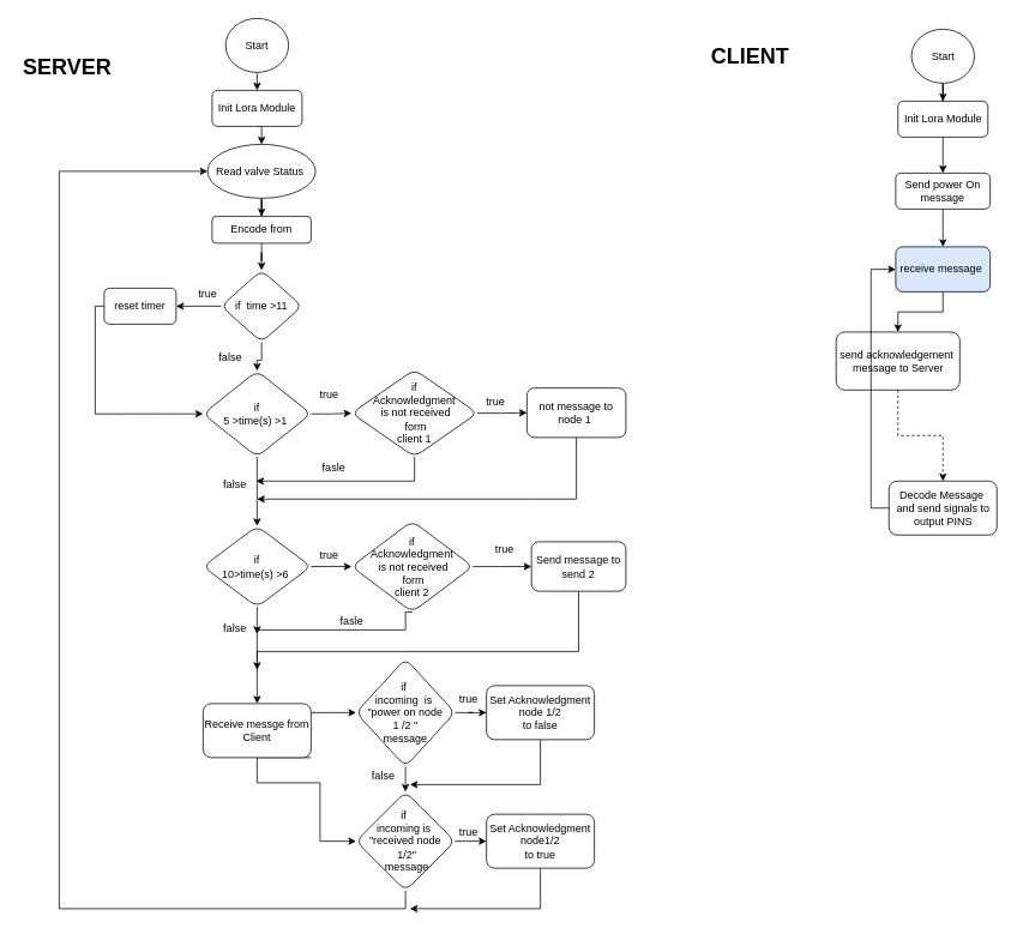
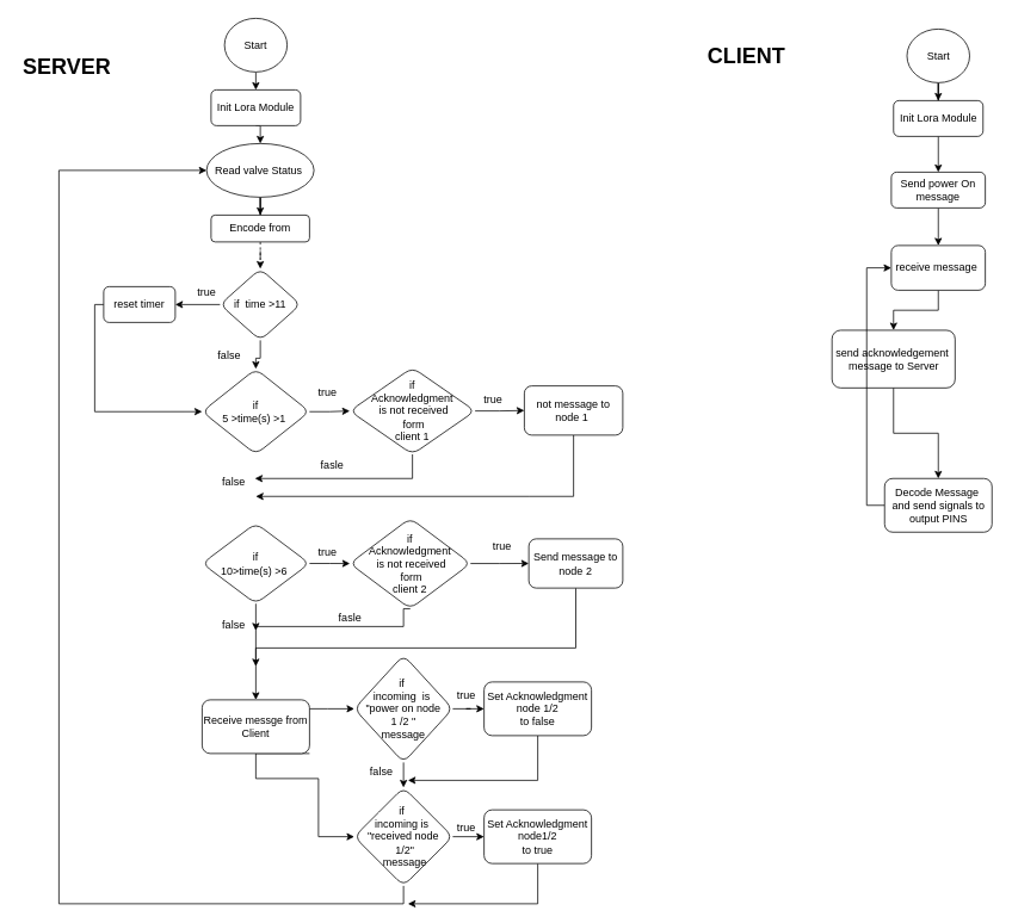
  <mxCell id="0" />
  <mxCell id="1" parent="0" />
  <mxCell id="2" value="" style="edgeStyle=orthogonalEdgeStyle;rounded=0;orthogonalLoop=1;jettySize=auto;html=1;" edge="1" parent="1" source="3" target="9"><mxGeometry relative="1" as="geometry" /></mxCell>
  <mxCell id="3" value="Read valve Status&amp;nbsp;" style="ellipse;whiteSpace=wrap;html=1;" vertex="1" parent="1"><mxGeometry x="230" y="160" width="120" height="60" as="geometry" /></mxCell>
  <mxCell id="4" style="edgeStyle=orthogonalEdgeStyle;rounded=0;orthogonalLoop=1;jettySize=auto;html=1;exitX=0.5;exitY=1;exitDx=0;exitDy=0;entryX=0.5;entryY=0;entryDx=0;entryDy=0;" edge="1" parent="1" source="5" target="7"><mxGeometry relative="1" as="geometry" /></mxCell>
  <mxCell id="5" value="Start" style="ellipse;whiteSpace=wrap;html=1;" vertex="1" parent="1"><mxGeometry x="250" width="70" height="60" as="geometry" y="20" /></mxCell>
  <mxCell id="6" style="edgeStyle=orthogonalEdgeStyle;rounded=0;orthogonalLoop=1;jettySize=auto;html=1;exitX=0.5;exitY=1;exitDx=0;exitDy=0;entryX=0.5;entryY=0;entryDx=0;entryDy=0;" edge="1" parent="1" source="7" target="3"><mxGeometry relative="1" as="geometry" /></mxCell>
  <mxCell id="7" value="Init Lora Module" style="rounded=1;whiteSpace=wrap;html=1;" vertex="1" parent="1"><mxGeometry x="235" y="100" width="100" height="40" as="geometry" /></mxCell>
- <mxCell id="8" value="" style="edgeStyle=orthogonalEdgeStyle;rounded=0;orthogonalLoop=1;jettySize=auto;html=1;" edge="1" parent="1" source="9" target="12"><mxGeometry relative="1" as="geometry" /></mxCell>
+ <mxCell id="8" value="" style="edgeStyle=orthogonalEdgeStyle;rounded=0;orthogonalLoop=1;jettySize=auto;html=1;dashed=1;" edge="1" parent="1" source="9" target="12"><mxGeometry relative="1" as="geometry" /></mxCell>
  <mxCell id="9" value="Encode from" style="whiteSpace=wrap;html=1;rounded=1;" vertex="1" parent="1"><mxGeometry x="235" y="240" width="110" height="30" as="geometry" /></mxCell>
  <mxCell id="10" value="" style="edgeStyle=orthogonalEdgeStyle;rounded=0;orthogonalLoop=1;jettySize=auto;html=1;" edge="1" parent="1" source="12" target="14"><mxGeometry relative="1" as="geometry" /></mxCell>
  <mxCell id="11" value="" style="edgeStyle=orthogonalEdgeStyle;rounded=0;orthogonalLoop=1;jettySize=auto;html=1;" edge="1" parent="1" source="12" target="17"><mxGeometry relative="1" as="geometry"><Array as="points"><mxPoint x="290" y="400" /><mxPoint x="285" y="400" /></Array></mxGeometry></mxCell>
  <mxCell id="12" value="if&amp;nbsp; time &amp;gt;11" style="rhombus;whiteSpace=wrap;html=1;rounded=1;" vertex="1" parent="1"><mxGeometry x="245" y="300" width="90" height="80" as="geometry" /></mxCell>
  <mxCell id="13" style="edgeStyle=orthogonalEdgeStyle;rounded=0;orthogonalLoop=1;jettySize=auto;html=1;entryX=0;entryY=0.5;entryDx=0;entryDy=0;" edge="1" parent="1" source="14" target="17"><mxGeometry relative="1" as="geometry"><Array as="points"><mxPoint x="105" y="340" /><mxPoint x="105" y="460" /></Array></mxGeometry></mxCell>
  <mxCell id="14" value="reset timer" style="whiteSpace=wrap;html=1;rounded=1;" vertex="1" parent="1"><mxGeometry x="115" y="320" width="80" height="40" as="geometry" /></mxCell>
  <mxCell id="15" value="" style="edgeStyle=orthogonalEdgeStyle;rounded=0;orthogonalLoop=1;jettySize=auto;html=1;" edge="1" parent="1" source="17" target="20"><mxGeometry relative="1" as="geometry" /></mxCell>
- <mxCell id="16" value="" style="edgeStyle=orthogonalEdgeStyle;rounded=0;orthogonalLoop=1;jettySize=auto;html=1;" edge="1" parent="1" source="17" target="23"><mxGeometry relative="1" as="geometry"><Array as="points"><mxPoint x="285" y="554.5" /><mxPoint x="285" y="554.5" /></Array></mxGeometry></mxCell>
  <mxCell id="17" value="if &lt;br&gt;5 &amp;gt;time(s) &amp;gt;1&amp;nbsp;" style="rhombus;whiteSpace=wrap;html=1;rounded=1;" vertex="1" parent="1"><mxGeometry x="225" y="412" width="120" height="95.5" as="geometry" /></mxCell>
  <mxCell id="18" value="" style="edgeStyle=orthogonalEdgeStyle;rounded=0;orthogonalLoop=1;jettySize=auto;html=1;" edge="1" parent="1" source="20" target="25"><mxGeometry relative="1" as="geometry" /></mxCell>
  <mxCell id="19" style="edgeStyle=orthogonalEdgeStyle;rounded=0;orthogonalLoop=1;jettySize=auto;html=1;exitX=0.5;exitY=1;exitDx=0;exitDy=0;entryX=0.98;entryY=0.4;entryDx=0;entryDy=0;entryPerimeter=0;" edge="1" parent="1" source="20" target="29"><mxGeometry relative="1" as="geometry"><mxPoint x="305" y="544.5" as="targetPoint" /></mxGeometry></mxCell>
  <mxCell id="20" value="if &lt;br&gt;Acknowledgment&lt;br&gt;&amp;nbsp;is not received&lt;br&gt;&amp;nbsp;form&lt;br&gt;&amp;nbsp;client 1&amp;nbsp;" style="rhombus;whiteSpace=wrap;html=1;rounded=1;" vertex="1" parent="1"><mxGeometry x="390" y="410.5" width="140" height="97" as="geometry" /></mxCell>
  <mxCell id="21" value="" style="edgeStyle=orthogonalEdgeStyle;rounded=0;orthogonalLoop=1;jettySize=auto;html=1;" edge="1" parent="1" source="23" target="34"><mxGeometry relative="1" as="geometry" /></mxCell>
  <mxCell id="22" value="" style="edgeStyle=orthogonalEdgeStyle;rounded=0;orthogonalLoop=1;jettySize=auto;html=1;" edge="1" parent="1" source="23" target="39"><mxGeometry relative="1" as="geometry" /></mxCell>
  <mxCell id="23" value="if &lt;br&gt;10&amp;gt;time(s) &amp;gt;6&amp;nbsp;" style="rhombus;whiteSpace=wrap;html=1;rounded=1;" vertex="1" parent="1"><mxGeometry x="225" y="584.5" width="120" height="90" as="geometry" /></mxCell>
  <mxCell id="24" style="edgeStyle=orthogonalEdgeStyle;rounded=0;orthogonalLoop=1;jettySize=auto;html=1;exitX=0.5;exitY=1;exitDx=0;exitDy=0;" edge="1" parent="1" source="25"><mxGeometry relative="1" as="geometry"><mxPoint x="285" y="554.5" as="targetPoint" /><Array as="points"><mxPoint x="590" y="554.5" /><mxPoint x="345" y="554.5" /></Array></mxGeometry></mxCell>
  <mxCell id="25" value="not message to node 1&amp;nbsp;" style="whiteSpace=wrap;html=1;rounded=1;" vertex="1" parent="1"><mxGeometry x="585" y="431" width="110" height="55" as="geometry" /></mxCell>
  <mxCell id="26" value="true" style="text;html=1;align=center;verticalAlign=middle;resizable=0;points=[];autosize=1;strokeColor=none;fillColor=none;" vertex="1" parent="1"><mxGeometry x="210" y="312" width="40" height="30" as="geometry" /></mxCell>
  <mxCell id="27" value="true" style="text;html=1;align=center;verticalAlign=middle;resizable=0;points=[];autosize=1;strokeColor=none;fillColor=none;" vertex="1" parent="1"><mxGeometry x="345" y="422.5" width="40" height="30" as="geometry" /></mxCell>
  <mxCell id="28" value="false" style="text;html=1;align=center;verticalAlign=middle;resizable=0;points=[];autosize=1;strokeColor=none;fillColor=none;" vertex="1" parent="1"><mxGeometry x="230" y="382" width="50" height="30" as="geometry" /></mxCell>
  <mxCell id="29" value="false" style="text;html=1;align=center;verticalAlign=middle;resizable=0;points=[];autosize=1;strokeColor=none;fillColor=none;" vertex="1" parent="1"><mxGeometry x="235" y="522.5" width="50" height="30" as="geometry" /></mxCell>
  <mxCell id="30" value="true" style="text;html=1;align=center;verticalAlign=middle;resizable=0;points=[];autosize=1;strokeColor=none;fillColor=none;" vertex="1" parent="1"><mxGeometry x="530" y="431" width="40" height="30" as="geometry" /></mxCell>
  <mxCell id="31" value="fasle" style="text;html=1;align=center;verticalAlign=middle;resizable=0;points=[];autosize=1;strokeColor=none;fillColor=none;" vertex="1" parent="1"><mxGeometry x="345" y="504.5" width="50" height="30" as="geometry" /></mxCell>
  <mxCell id="32" value="" style="edgeStyle=orthogonalEdgeStyle;rounded=0;orthogonalLoop=1;jettySize=auto;html=1;" edge="1" parent="1" source="34" target="36"><mxGeometry relative="1" as="geometry" /></mxCell>
  <mxCell id="33" style="edgeStyle=orthogonalEdgeStyle;rounded=0;orthogonalLoop=1;jettySize=auto;html=1;exitX=0.5;exitY=1;exitDx=0;exitDy=0;" edge="1" parent="1" source="34"><mxGeometry relative="1" as="geometry"><mxPoint x="285" y="704.5" as="targetPoint" /><Array as="points"><mxPoint x="450" y="680" /><mxPoint x="450" y="700" /><mxPoint x="285" y="700" /></Array></mxGeometry></mxCell>
  <mxCell id="34" value="if&lt;br style=&quot;border-color: var(--border-color);&quot;&gt;Acknowledgment&lt;br&gt;&amp;nbsp;is not received&lt;br style=&quot;border-color: var(--border-color);&quot;&gt;&amp;nbsp;form&lt;br style=&quot;border-color: var(--border-color);&quot;&gt;&amp;nbsp;client 2&amp;nbsp;" style="rhombus;whiteSpace=wrap;html=1;rounded=1;" vertex="1" parent="1"><mxGeometry x="390" y="578.88" width="135" height="101.25" as="geometry" /></mxCell>
  <mxCell id="35" style="edgeStyle=orthogonalEdgeStyle;rounded=0;orthogonalLoop=1;jettySize=auto;html=1;exitX=0.5;exitY=1;exitDx=0;exitDy=0;" edge="1" parent="1" source="36"><mxGeometry relative="1" as="geometry"><mxPoint x="285" y="744.5" as="targetPoint" /><Array as="points"><mxPoint x="642" y="724" /><mxPoint x="285" y="724" /></Array></mxGeometry></mxCell>
- <mxCell id="36" value="Send message to send 2" style="whiteSpace=wrap;html=1;rounded=1;" vertex="1" parent="1"><mxGeometry x="590" y="602.01" width="105" height="55" as="geometry" /></mxCell>
+ <mxCell id="36" value="Send message to node 2" style="whiteSpace=wrap;html=1;rounded=1;" vertex="1" parent="1"><mxGeometry x="590" y="602.01" width="105" height="55" as="geometry" /></mxCell>
  <mxCell id="37" value="" style="edgeStyle=orthogonalEdgeStyle;rounded=0;orthogonalLoop=1;jettySize=auto;html=1;" edge="1" parent="1" source="39" target="51"><mxGeometry relative="1" as="geometry"><Array as="points"><mxPoint x="365" y="792" /><mxPoint x="365" y="792" /></Array></mxGeometry></mxCell>
  <mxCell id="38" style="edgeStyle=orthogonalEdgeStyle;rounded=0;orthogonalLoop=1;jettySize=auto;html=1;exitX=1;exitY=1;exitDx=0;exitDy=0;entryX=0;entryY=0.5;entryDx=0;entryDy=0;" edge="1" parent="1" source="39" target="56"><mxGeometry relative="1" as="geometry"><Array as="points"><mxPoint x="285" y="842" /><mxPoint x="285" y="870" /><mxPoint x="355" y="870" /><mxPoint x="355" y="935" /></Array></mxGeometry></mxCell>
  <mxCell id="39" value="Receive messge from Client" style="whiteSpace=wrap;html=1;rounded=1;" vertex="1" parent="1"><mxGeometry x="225" y="782" width="120" height="60" as="geometry" /></mxCell>
  <mxCell id="40" value="true" style="text;html=1;align=center;verticalAlign=middle;resizable=0;points=[];autosize=1;strokeColor=none;fillColor=none;" vertex="1" parent="1"><mxGeometry x="345" y="602" width="40" height="30" as="geometry" /></mxCell>
  <mxCell id="41" value="true" style="text;html=1;align=center;verticalAlign=middle;resizable=0;points=[];autosize=1;strokeColor=none;fillColor=none;" vertex="1" parent="1"><mxGeometry x="540" y="594.5" width="40" height="30" as="geometry" /></mxCell>
  <mxCell id="42" value="fasle" style="text;html=1;align=center;verticalAlign=middle;resizable=0;points=[];autosize=1;strokeColor=none;fillColor=none;" vertex="1" parent="1"><mxGeometry x="365" y="674.5" width="50" height="30" as="geometry" /></mxCell>
  <mxCell id="43" value="false" style="text;html=1;align=center;verticalAlign=middle;resizable=0;points=[];autosize=1;strokeColor=none;fillColor=none;" vertex="1" parent="1"><mxGeometry x="235" y="682.5" width="50" height="30" as="geometry" /></mxCell>
  <mxCell id="44" style="edgeStyle=orthogonalEdgeStyle;rounded=0;orthogonalLoop=1;jettySize=auto;html=1;entryX=0.5;entryY=0;entryDx=0;entryDy=0;" edge="1" parent="1" source="45" target="48"><mxGeometry relative="1" as="geometry" /></mxCell>
  <mxCell id="45" value="Start" style="ellipse;whiteSpace=wrap;html=1;" vertex="1" parent="1"><mxGeometry x="1012.5" y="32" width="70" height="60" as="geometry" /></mxCell>
  <mxCell id="46" value="&lt;h1&gt;CLIENT&lt;/h1&gt;" style="text;html=1;strokeColor=none;fillColor=none;spacing=5;spacingTop=-20;whiteSpace=wrap;overflow=hidden;rounded=0;" vertex="1" parent="1"><mxGeometry x="785" y="42" width="190" height="120" as="geometry" /></mxCell>
  <mxCell id="47" value="" style="edgeStyle=orthogonalEdgeStyle;rounded=0;orthogonalLoop=1;jettySize=auto;html=1;" edge="1" parent="1" source="48" target="62"><mxGeometry relative="1" as="geometry" /></mxCell>
  <mxCell id="48" value="Init Lora Module" style="rounded=1;whiteSpace=wrap;html=1;" vertex="1" parent="1"><mxGeometry x="997.5" y="112" width="100" height="40" as="geometry" /></mxCell>
  <mxCell id="49" value="" style="edgeStyle=orthogonalEdgeStyle;rounded=0;orthogonalLoop=1;jettySize=auto;html=1;" edge="1" parent="1" source="51" target="53"><mxGeometry relative="1" as="geometry" /></mxCell>
  <mxCell id="50" style="edgeStyle=orthogonalEdgeStyle;rounded=0;orthogonalLoop=1;jettySize=auto;html=1;exitX=0.5;exitY=1;exitDx=0;exitDy=0;entryX=0.5;entryY=0;entryDx=0;entryDy=0;" edge="1" parent="1" source="51" target="56"><mxGeometry relative="1" as="geometry" /></mxCell>
  <mxCell id="51" value="if&amp;nbsp;&lt;br&gt;incoming&amp;nbsp;&amp;nbsp;is&amp;nbsp;&lt;br&gt;&quot;power on node&lt;br&gt;&amp;nbsp;1 /2 &quot;&amp;nbsp;&lt;br&gt;message" style="rhombus;whiteSpace=wrap;html=1;rounded=1;" vertex="1" parent="1"><mxGeometry x="395" y="732" width="110" height="120" as="geometry" /></mxCell>
  <mxCell id="52" style="edgeStyle=orthogonalEdgeStyle;rounded=0;orthogonalLoop=1;jettySize=auto;html=1;exitX=0.5;exitY=1;exitDx=0;exitDy=0;" edge="1" parent="1" source="53"><mxGeometry relative="1" as="geometry"><mxPoint x="455" y="872" as="targetPoint" /><Array as="points"><mxPoint x="600" y="872" /></Array></mxGeometry></mxCell>
  <mxCell id="53" value="Set Acknowledgment&lt;br style=&quot;border-color: var(--border-color);&quot;&gt;node 1/2&lt;br&gt;&amp;nbsp;to false&amp;nbsp;" style="whiteSpace=wrap;html=1;rounded=1;" vertex="1" parent="1"><mxGeometry x="540" y="762" width="120" height="60" as="geometry" /></mxCell>
  <mxCell id="54" style="edgeStyle=orthogonalEdgeStyle;rounded=0;orthogonalLoop=1;jettySize=auto;html=1;exitX=1;exitY=0.5;exitDx=0;exitDy=0;entryX=0;entryY=0.5;entryDx=0;entryDy=0;" edge="1" parent="1" source="56" target="58"><mxGeometry relative="1" as="geometry" /></mxCell>
  <mxCell id="55" style="edgeStyle=orthogonalEdgeStyle;rounded=0;orthogonalLoop=1;jettySize=auto;html=1;exitX=0.5;exitY=1;exitDx=0;exitDy=0;entryX=0;entryY=0.5;entryDx=0;entryDy=0;" edge="1" parent="1" source="56" target="3"><mxGeometry relative="1" as="geometry"><Array as="points"><mxPoint x="450" y="1010" /><mxPoint x="65" y="1010" /><mxPoint x="65" y="190" /></Array></mxGeometry></mxCell>
  <mxCell id="56" value="if&amp;nbsp;&lt;br&gt;incoming&amp;nbsp;is&amp;nbsp;&lt;br&gt;&quot;received node&lt;br&gt;&amp;nbsp;1/2&quot;&lt;br&gt;&amp;nbsp;message" style="rhombus;whiteSpace=wrap;html=1;rounded=1;" vertex="1" parent="1"><mxGeometry x="395" y="880" width="110" height="110" as="geometry" /></mxCell>
  <mxCell id="57" style="edgeStyle=orthogonalEdgeStyle;rounded=0;orthogonalLoop=1;jettySize=auto;html=1;" edge="1" parent="1" source="58"><mxGeometry relative="1" as="geometry"><mxPoint x="455" y="1010" as="targetPoint" /><Array as="points"><mxPoint x="600" y="1010" /></Array></mxGeometry></mxCell>
  <mxCell id="58" value="Set Acknowledgment&lt;br style=&quot;border-color: var(--border-color);&quot;&gt;node1/2&lt;br&gt;&amp;nbsp;to true&amp;nbsp;" style="whiteSpace=wrap;html=1;rounded=1;" vertex="1" parent="1"><mxGeometry x="540" y="905" width="120" height="60" as="geometry" /></mxCell>
  <mxCell id="59" value="true" style="text;html=1;align=center;verticalAlign=middle;resizable=0;points=[];autosize=1;strokeColor=none;fillColor=none;" vertex="1" parent="1"><mxGeometry x="500" y="762" width="40" height="30" as="geometry" /></mxCell>
  <mxCell id="60" value="true" style="text;html=1;align=center;verticalAlign=middle;resizable=0;points=[];autosize=1;strokeColor=none;fillColor=none;" vertex="1" parent="1"><mxGeometry x="500" y="910" width="40" height="30" as="geometry" /></mxCell>
  <mxCell id="61" value="" style="edgeStyle=orthogonalEdgeStyle;rounded=0;orthogonalLoop=1;jettySize=auto;html=1;" edge="1" parent="1" source="62" target="66"><mxGeometry relative="1" as="geometry" /></mxCell>
  <mxCell id="62" value="Send power On message" style="whiteSpace=wrap;html=1;rounded=1;" vertex="1" parent="1"><mxGeometry x="995" y="192" width="105" height="40" as="geometry" /></mxCell>
  <mxCell id="63" value="false" style="text;html=1;align=center;verticalAlign=middle;resizable=0;points=[];autosize=1;strokeColor=none;fillColor=none;" vertex="1" parent="1"><mxGeometry x="400" y="848" width="50" height="30" as="geometry" /></mxCell>
  <mxCell id="64" value="&lt;h1&gt;SERVER&lt;/h1&gt;" style="text;html=1;strokeColor=none;fillColor=none;spacing=5;spacingTop=-20;whiteSpace=wrap;overflow=hidden;rounded=0;" vertex="1" parent="1"><mxGeometry x="20" y="55" width="190" height="120" as="geometry" /></mxCell>
  <mxCell id="65" style="edgeStyle=orthogonalEdgeStyle;rounded=0;orthogonalLoop=1;jettySize=auto;html=1;exitX=0.5;exitY=1;exitDx=0;exitDy=0;entryX=0.5;entryY=0;entryDx=0;entryDy=0;" edge="1" parent="1" source="66" target="68"><mxGeometry relative="1" as="geometry" /></mxCell>
- <mxCell id="66" value="receive message&amp;nbsp;" style="whiteSpace=wrap;html=1;rounded=1;fillColor=#dae8fc;" vertex="1" parent="1"><mxGeometry x="995" y="274" width="105" height="50" as="geometry" /></mxCell>
- <mxCell id="67" style="edgeStyle=orthogonalEdgeStyle;rounded=0;orthogonalLoop=1;jettySize=auto;html=1;exitX=0.5;exitY=1;exitDx=0;exitDy=0;entryX=0.5;entryY=0;entryDx=0;entryDy=0;dashed=1;" edge="1" parent="1" source="68" target="70"><mxGeometry relative="1" as="geometry" /></mxCell>
+ <mxCell id="66" value="receive message&amp;nbsp;" style="whiteSpace=wrap;html=1;rounded=1;" vertex="1" parent="1"><mxGeometry x="995" y="274" width="105" height="50" as="geometry" /></mxCell>
+ <mxCell id="67" style="edgeStyle=orthogonalEdgeStyle;rounded=0;orthogonalLoop=1;jettySize=auto;html=1;exitX=0.5;exitY=1;exitDx=0;exitDy=0;entryX=0.5;entryY=0;entryDx=0;entryDy=0;" edge="1" parent="1" source="68" target="70"><mxGeometry relative="1" as="geometry" /></mxCell>
  <mxCell id="68" value="send&amp;nbsp;acknowledgement&amp;nbsp;&lt;br&gt;message to Server" style="whiteSpace=wrap;html=1;rounded=1;" vertex="1" parent="1"><mxGeometry x="928.75" y="368.75" width="137.5" height="64.5" as="geometry" /></mxCell>
  <mxCell id="69" style="edgeStyle=orthogonalEdgeStyle;rounded=0;orthogonalLoop=1;jettySize=auto;html=1;exitX=0;exitY=0.5;exitDx=0;exitDy=0;entryX=0;entryY=0.5;entryDx=0;entryDy=0;" edge="1" parent="1" source="70" target="66"><mxGeometry relative="1" as="geometry" /></mxCell>
  <mxCell id="70" value="Decode Message&amp;nbsp; and send signals to output PINS" style="whiteSpace=wrap;html=1;rounded=1;" vertex="1" parent="1"><mxGeometry x="987.5" y="534.5" width="120" height="60" as="geometry" /></mxCell>
